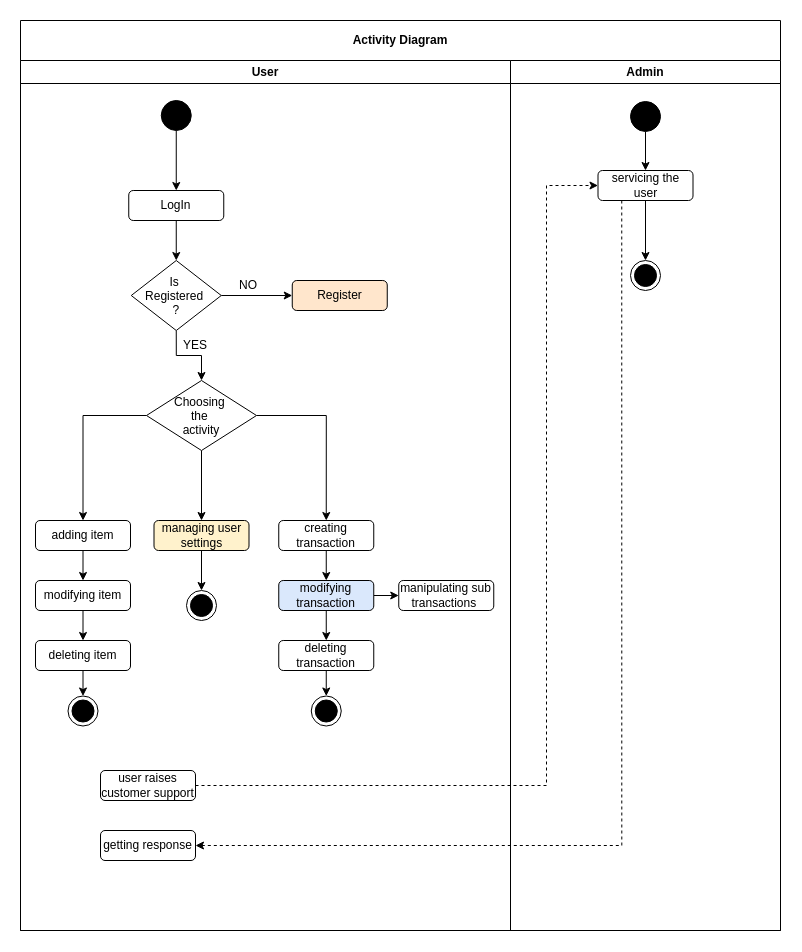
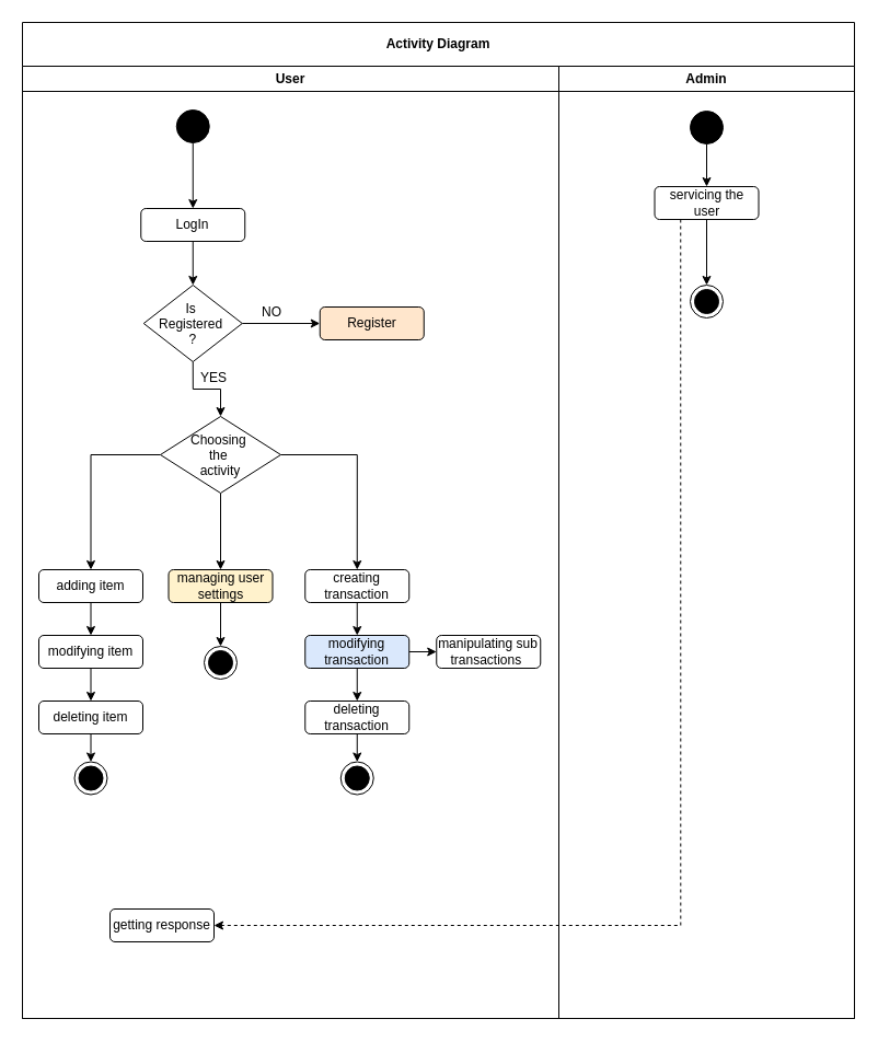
  <mxCell id="0" />
  <mxCell id="1" parent="0" />
  <mxCell id="2" value="Activity Diagram" style="swimlane;whiteSpace=wrap;html=1;startSize=40;" vertex="1" parent="1"><mxGeometry x="20" y="20" width="760" height="910" as="geometry" /></mxCell>
  <mxCell id="3" value="User" style="swimlane;whiteSpace=wrap;html=1;flipV=0;flipH=1;part=0;movable=0;" vertex="1" parent="2"><mxGeometry y="40" width="490" height="870" as="geometry" /></mxCell>
  <mxCell id="4" style="edgeStyle=orthogonalEdgeStyle;rounded=0;orthogonalLoop=1;jettySize=auto;html=1;exitX=0.5;exitY=1;exitDx=0;exitDy=0;entryX=0.5;entryY=0;entryDx=0;entryDy=0;" edge="1" parent="3" source="5" target="7"><mxGeometry relative="1" as="geometry" /></mxCell>
  <mxCell id="5" value="" style="ellipse;fillColor=strokeColor;html=1;" vertex="1" parent="3"><mxGeometry x="140.75" y="40" width="30" height="30" as="geometry" /></mxCell>
  <mxCell id="6" style="edgeStyle=orthogonalEdgeStyle;rounded=0;orthogonalLoop=1;jettySize=auto;html=1;exitX=0.5;exitY=1;exitDx=0;exitDy=0;entryX=0.5;entryY=0;entryDx=0;entryDy=0;" edge="1" parent="3" source="7" target="14"><mxGeometry relative="1" as="geometry" /></mxCell>
  <mxCell id="7" value="LogIn" style="rounded=1;whiteSpace=wrap;html=1;" vertex="1" parent="3"><mxGeometry x="108.25" y="130" width="95" height="30" as="geometry" /></mxCell>
  <mxCell id="8" style="edgeStyle=orthogonalEdgeStyle;rounded=0;orthogonalLoop=1;jettySize=auto;html=1;exitX=0.5;exitY=1;exitDx=0;exitDy=0;entryX=0.5;entryY=0;entryDx=0;entryDy=0;" edge="1" parent="3" source="9" target="11"><mxGeometry relative="1" as="geometry" /></mxCell>
  <mxCell id="9" value="adding item" style="rounded=1;whiteSpace=wrap;html=1;" vertex="1" parent="3"><mxGeometry x="15" y="460" width="95" height="30" as="geometry" /></mxCell>
  <mxCell id="10" style="edgeStyle=orthogonalEdgeStyle;rounded=0;orthogonalLoop=1;jettySize=auto;html=1;exitX=0.5;exitY=1;exitDx=0;exitDy=0;entryX=0.5;entryY=0;entryDx=0;entryDy=0;" edge="1" parent="3" source="11" target="19"><mxGeometry relative="1" as="geometry" /></mxCell>
  <mxCell id="11" value="modifying item" style="rounded=1;whiteSpace=wrap;html=1;" vertex="1" parent="3"><mxGeometry x="15" y="520" width="95" height="30" as="geometry" /></mxCell>
  <mxCell id="12" style="edgeStyle=orthogonalEdgeStyle;rounded=0;orthogonalLoop=1;jettySize=auto;html=1;exitX=1;exitY=0.5;exitDx=0;exitDy=0;entryX=0;entryY=0.5;entryDx=0;entryDy=0;" edge="1" parent="3" source="14" target="15"><mxGeometry relative="1" as="geometry" /></mxCell>
  <mxCell id="13" style="edgeStyle=orthogonalEdgeStyle;rounded=0;orthogonalLoop=1;jettySize=auto;html=1;exitX=0.5;exitY=1;exitDx=0;exitDy=0;entryX=0.5;entryY=0;entryDx=0;entryDy=0;" edge="1" parent="3" source="14" target="26"><mxGeometry relative="1" as="geometry" /></mxCell>
  <mxCell id="14" value="Is &#10;Registered &#10;?" style="rhombus;" vertex="1" parent="3"><mxGeometry x="110.75" y="200" width="90" height="70" as="geometry" /></mxCell>
  <mxCell id="15" value="Register" style="rounded=1;whiteSpace=wrap;html=1;fillColor=#ffe6cc;" vertex="1" parent="3"><mxGeometry x="271.75" y="220" width="95" height="30" as="geometry" /></mxCell>
  <mxCell id="16" value="NO" style="text;html=1;align=center;verticalAlign=middle;whiteSpace=wrap;rounded=0;" vertex="1" parent="3"><mxGeometry x="198.25" y="210" width="60" height="30" as="geometry" /></mxCell>
  <mxCell id="17" value="YES" style="text;html=1;align=center;verticalAlign=middle;whiteSpace=wrap;rounded=0;" vertex="1" parent="3"><mxGeometry x="145" y="270" width="60" height="30" as="geometry" /></mxCell>
  <mxCell id="18" style="edgeStyle=orthogonalEdgeStyle;rounded=0;orthogonalLoop=1;jettySize=auto;html=1;exitX=0.5;exitY=1;exitDx=0;exitDy=0;entryX=0.5;entryY=0;entryDx=0;entryDy=0;" edge="1" parent="3" source="19" target="21"><mxGeometry relative="1" as="geometry" /></mxCell>
  <mxCell id="19" value="deleting item" style="rounded=1;whiteSpace=wrap;html=1;" vertex="1" parent="3"><mxGeometry x="15" y="580" width="95" height="30" as="geometry" /></mxCell>
- <mxCell id="20" value="user raises customer support" style="rounded=1;whiteSpace=wrap;html=1;" vertex="1" parent="3"><mxGeometry x="80" y="710" width="95" height="30" as="geometry" /></mxCell>
  <mxCell id="21" value="" style="ellipse;html=1;shape=endState;fillColor=strokeColor;" vertex="1" parent="3"><mxGeometry x="47.5" y="635.5" width="30" height="30" as="geometry" /></mxCell>
  <mxCell id="22" value="getting response" style="rounded=1;whiteSpace=wrap;html=1;" vertex="1" parent="3"><mxGeometry x="80" y="770" width="95" height="30" as="geometry" /></mxCell>
  <mxCell id="23" style="edgeStyle=orthogonalEdgeStyle;rounded=0;orthogonalLoop=1;jettySize=auto;html=1;exitX=0;exitY=0.5;exitDx=0;exitDy=0;entryX=0.5;entryY=0;entryDx=0;entryDy=0;" edge="1" parent="3" source="26" target="9"><mxGeometry relative="1" as="geometry" /></mxCell>
  <mxCell id="24" style="edgeStyle=orthogonalEdgeStyle;rounded=0;orthogonalLoop=1;jettySize=auto;html=1;exitX=1;exitY=0.5;exitDx=0;exitDy=0;entryX=0.5;entryY=0;entryDx=0;entryDy=0;" edge="1" parent="3" source="26" target="28"><mxGeometry relative="1" as="geometry" /></mxCell>
  <mxCell id="25" style="edgeStyle=orthogonalEdgeStyle;rounded=0;orthogonalLoop=1;jettySize=auto;html=1;exitX=0.5;exitY=1;exitDx=0;exitDy=0;entryX=0.5;entryY=0;entryDx=0;entryDy=0;" edge="1" parent="3" source="26" target="37"><mxGeometry relative="1" as="geometry" /></mxCell>
  <mxCell id="26" value="Choosing &#10;the &#10;activity" style="rhombus;" vertex="1" parent="3"><mxGeometry x="126" y="320" width="110" height="70" as="geometry" /></mxCell>
  <mxCell id="27" style="edgeStyle=orthogonalEdgeStyle;rounded=0;orthogonalLoop=1;jettySize=auto;html=1;exitX=0.5;exitY=1;exitDx=0;exitDy=0;entryX=0.5;entryY=0;entryDx=0;entryDy=0;" edge="1" parent="3" source="28" target="31"><mxGeometry relative="1" as="geometry" /></mxCell>
  <mxCell id="28" value="creating transaction" style="rounded=1;whiteSpace=wrap;html=1;" vertex="1" parent="3"><mxGeometry x="258.25" y="460" width="95" height="30" as="geometry" /></mxCell>
  <mxCell id="29" style="edgeStyle=orthogonalEdgeStyle;rounded=0;orthogonalLoop=1;jettySize=auto;html=1;exitX=0.5;exitY=1;exitDx=0;exitDy=0;entryX=0.5;entryY=0;entryDx=0;entryDy=0;" edge="1" parent="3" source="31" target="33"><mxGeometry relative="1" as="geometry" /></mxCell>
  <mxCell id="30" style="edgeStyle=orthogonalEdgeStyle;rounded=0;orthogonalLoop=1;jettySize=auto;html=1;exitX=1;exitY=0.5;exitDx=0;exitDy=0;entryX=0;entryY=0.5;entryDx=0;entryDy=0;" edge="1" parent="3" source="31" target="35"><mxGeometry relative="1" as="geometry" /></mxCell>
  <mxCell id="31" value="modifying transaction" style="rounded=1;whiteSpace=wrap;html=1;fillColor=#dae8fc;" vertex="1" parent="3"><mxGeometry x="258.25" y="520" width="95" height="30" as="geometry" /></mxCell>
  <mxCell id="32" style="edgeStyle=orthogonalEdgeStyle;rounded=0;orthogonalLoop=1;jettySize=auto;html=1;exitX=0.5;exitY=1;exitDx=0;exitDy=0;entryX=0.5;entryY=0;entryDx=0;entryDy=0;" edge="1" parent="3" source="33" target="34"><mxGeometry relative="1" as="geometry" /></mxCell>
  <mxCell id="33" value="deleting transaction" style="rounded=1;whiteSpace=wrap;html=1;" vertex="1" parent="3"><mxGeometry x="258.25" y="580" width="95" height="30" as="geometry" /></mxCell>
  <mxCell id="34" value="" style="ellipse;html=1;shape=endState;fillColor=strokeColor;" vertex="1" parent="3"><mxGeometry x="290.75" y="635.5" width="30" height="30" as="geometry" /></mxCell>
  <mxCell id="35" value="manipulating sub transactions&amp;nbsp;" style="rounded=1;whiteSpace=wrap;html=1;" vertex="1" parent="3"><mxGeometry x="378.25" y="520" width="95" height="30" as="geometry" /></mxCell>
  <mxCell id="36" style="edgeStyle=orthogonalEdgeStyle;rounded=0;orthogonalLoop=1;jettySize=auto;html=1;exitX=0.5;exitY=1;exitDx=0;exitDy=0;entryX=0.5;entryY=0;entryDx=0;entryDy=0;" edge="1" parent="3" source="37" target="38"><mxGeometry relative="1" as="geometry" /></mxCell>
  <mxCell id="37" value="managing user settings" style="rounded=1;whiteSpace=wrap;html=1;fillColor=#fff2cc;" vertex="1" parent="3"><mxGeometry x="133.5" y="460" width="95" height="30" as="geometry" /></mxCell>
  <mxCell id="38" value="" style="ellipse;html=1;shape=endState;fillColor=strokeColor;" vertex="1" parent="3"><mxGeometry x="166" y="530" width="30" height="30" as="geometry" /></mxCell>
  <mxCell id="39" value="Admin" style="swimlane;whiteSpace=wrap;html=1;movable=0;" vertex="1" parent="2"><mxGeometry x="490" y="40" width="270" height="870" as="geometry" /></mxCell>
  <mxCell id="40" style="edgeStyle=orthogonalEdgeStyle;rounded=0;orthogonalLoop=1;jettySize=auto;html=1;exitX=0.5;exitY=1;exitDx=0;exitDy=0;entryX=0.5;entryY=0;entryDx=0;entryDy=0;" edge="1" parent="39" source="41" target="43"><mxGeometry relative="1" as="geometry" /></mxCell>
  <mxCell id="41" value="" style="ellipse;fillColor=strokeColor;html=1;" vertex="1" parent="39"><mxGeometry x="120" y="41" width="30" height="30" as="geometry" /></mxCell>
  <mxCell id="42" style="edgeStyle=orthogonalEdgeStyle;rounded=0;orthogonalLoop=1;jettySize=auto;html=1;exitX=0.5;exitY=1;exitDx=0;exitDy=0;entryX=0.5;entryY=0;entryDx=0;entryDy=0;" edge="1" parent="39" source="43" target="44"><mxGeometry relative="1" as="geometry" /></mxCell>
  <mxCell id="43" value="servicing the user" style="rounded=1;whiteSpace=wrap;html=1;" vertex="1" parent="39"><mxGeometry x="87.5" y="110" width="95" height="30" as="geometry" /></mxCell>
  <mxCell id="44" value="" style="ellipse;html=1;shape=endState;fillColor=strokeColor;" vertex="1" parent="39"><mxGeometry x="120" y="200" width="30" height="30" as="geometry" /></mxCell>
- <mxCell id="45" style="edgeStyle=orthogonalEdgeStyle;rounded=0;orthogonalLoop=1;jettySize=auto;html=1;exitX=1;exitY=0.5;exitDx=0;exitDy=0;entryX=0;entryY=0.5;entryDx=0;entryDy=0;dashed=1;" edge="1" parent="2" source="20" target="43"><mxGeometry relative="1" as="geometry"><Array as="points"><mxPoint x="526" y="765" /><mxPoint x="526" y="165" /></Array></mxGeometry></mxCell>
  <mxCell id="46" style="edgeStyle=orthogonalEdgeStyle;rounded=0;orthogonalLoop=1;jettySize=auto;html=1;exitX=0.25;exitY=1;exitDx=0;exitDy=0;entryX=1;entryY=0.5;entryDx=0;entryDy=0;dashed=1;" edge="1" parent="2" source="43" target="22"><mxGeometry relative="1" as="geometry" /></mxCell>
